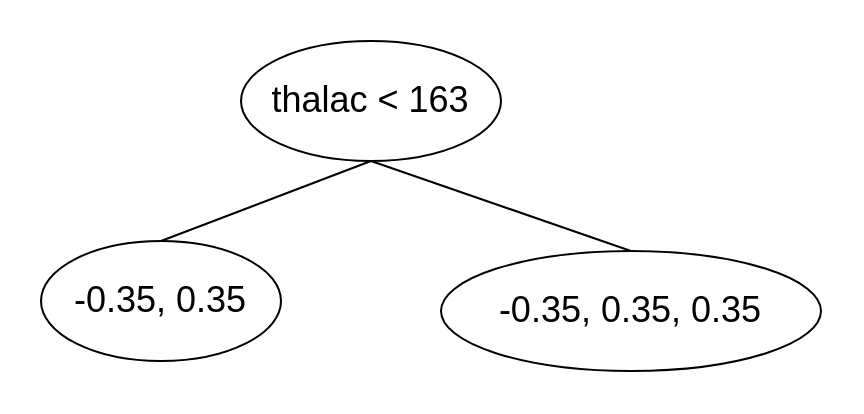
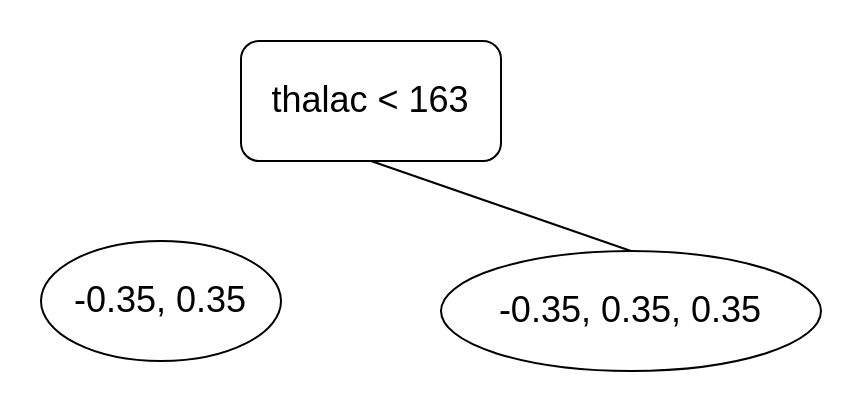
  <mxCell id="0" />
  <mxCell id="1" parent="0" />
- <mxCell id="2" value="&lt;font style=&quot;font-size: 18px&quot;&gt;thalac &amp;lt; 163&lt;/font&gt;" style="ellipse;whiteSpace=wrap;html=1;" vertex="1" parent="1"><mxGeometry x="120" y="20" width="130" height="60" as="geometry" /></mxCell>
+ <mxCell id="2" value="&lt;font style=&quot;font-size: 18px&quot;&gt;thalac &amp;lt; 163&lt;/font&gt;" style="rounded=1;whiteSpace=wrap;html=1;" vertex="1" parent="1"><mxGeometry x="120" y="20" width="130" height="60" as="geometry" /></mxCell>
  <mxCell id="3" value="&lt;font style=&quot;font-size: 18px&quot;&gt;-0.35, 0.35&lt;/font&gt;" style="ellipse;whiteSpace=wrap;html=1;" vertex="1" parent="1"><mxGeometry x="20" y="120" width="120" height="60" as="geometry" /></mxCell>
  <mxCell id="4" value="&lt;font style=&quot;font-size: 18px&quot;&gt;-0.35, 0.35, 0.35&lt;/font&gt;" style="ellipse;whiteSpace=wrap;html=1;" vertex="1" parent="1"><mxGeometry x="220" y="125" width="190" height="60" as="geometry" /></mxCell>
- <mxCell id="5" value="" style="endArrow=none;html=1;exitX=0.5;exitY=0;exitDx=0;exitDy=0;entryX=0.5;entryY=1;entryDx=0;entryDy=0;" edge="1" parent="1" source="3" target="2"><mxGeometry width="50" height="50" relative="1" as="geometry"><mxPoint x="370" y="150" as="sourcePoint" /><mxPoint x="420" y="100" as="targetPoint" /></mxGeometry></mxCell>
  <mxCell id="6" value="" style="endArrow=none;html=1;exitX=0.5;exitY=1;exitDx=0;exitDy=0;entryX=0.5;entryY=0;entryDx=0;entryDy=0;" edge="1" parent="1" source="2" target="4"><mxGeometry width="50" height="50" relative="1" as="geometry"><mxPoint x="340" y="130" as="sourcePoint" /><mxPoint x="390" y="80" as="targetPoint" /></mxGeometry></mxCell>
